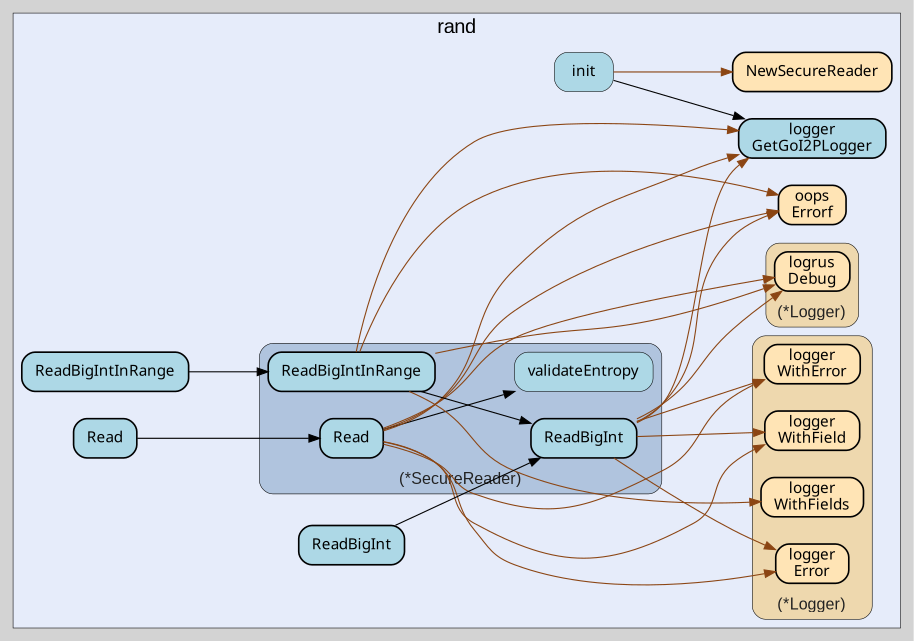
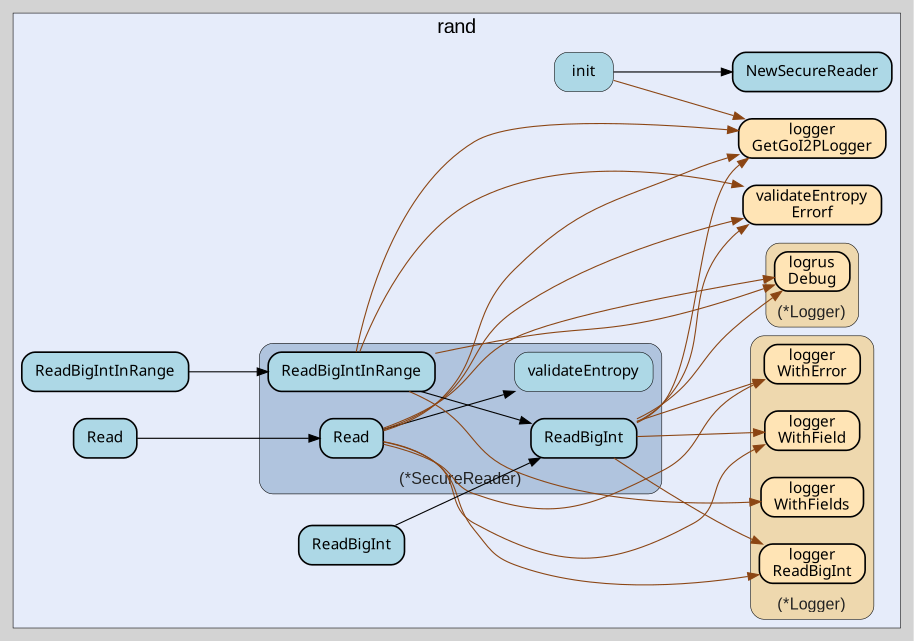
  digraph {
    bgcolor=lightgray
    fontname=Arial
    fontsize=14
    labeljust=l
    nodesep=0.35
    penwidth=0.5
    rankdir=LR
    style=solid
    node [fillcolor=lightblue fontname=Verdana margin="0.16,0.0" penwidth=1.5 shape=box style="filled,rounded"]
    edge [minlen=2 color=saddlebrown]
    n1 [label=Read]
    n2 [label=validateEntropy penwidth=0.5]
    n3 [label=ReadBigIntInRange]
    n4 [label=ReadBigInt]
    n5 [fillcolor=moccasin label="logger\nWithError"]
-   n6 [fillcolor=moccasin label="logger\nError"]
+   n6 [fillcolor=moccasin label="logger\nReadBigInt"]
    n7 [fillcolor=moccasin label="logger\nWithField"]
    n8 [fillcolor=moccasin label="logger\nWithFields"]
    n9 [fillcolor=moccasin label="logrus\nDebug"]
    n10 [label=init penwidth=0.5]
-   n11 [label="logger\nGetGoI2PLogger"]
-   n12 [fillcolor=moccasin label="oops\nErrorf"]
-   n13 [fillcolor=moccasin label=NewSecureReader]
+   n11 [fillcolor=moccasin label="logger\nGetGoI2PLogger"]
+   n12 [fillcolor=moccasin label="validateEntropy\nErrorf"]
+   n13 [label=NewSecureReader]
    n14 [label=ReadBigIntInRange]
    n15 [label=ReadBigInt]
    n16 [label=Read]
    subgraph cluster_1 {
      bgcolor="#e6ecfa"
      fontsize=18
      label=rand
      labeljust=c
      labelloc=t
      n10
      n11
      n12
      n13
      n14
      n15
      n16
      subgraph cluster_2 {
        bgcolor="#e6ecfa"
        fillcolor=lightsteelblue
        fontcolor="#222222"
        fontsize=15
        label="(*SecureReader)"
        labeljust=c
        labelloc=b
        style="rounded,filled"
        n1
        n2
        n3
        n4
      }
      subgraph cluster_3 {
        bgcolor="#e6ecfa"
        fillcolor=wheat2
        fontcolor="#222222"
        fontsize=15
        label="(*Logger)"
        labeljust=c
        labelloc=b
        style="rounded,filled"
        n5
        n6
        n7
        n8
      }
      subgraph cluster_4 {
        bgcolor="#e6ecfa"
        fillcolor=wheat2
        fontcolor="#222222"
        fontsize=15
        label="(*Logger)"
        labeljust=c
        labelloc=b
        style="rounded,filled"
        n9
      }
    }
    n1 -> n2 [color=""]
    n1 -> n5
    n1 -> n6
    n1 -> n7
    n1 -> n9
    n1 -> n11
    n1 -> n12
    n3 -> n4 [color=""]
    n3 -> n8
    n3 -> n9
    n3 -> n11
    n3 -> n12
    n4 -> n5
    n4 -> n6
    n4 -> n7
    n4 -> n9
    n4 -> n11
    n4 -> n12
-   n10 -> n11 [color=black]
-   n10 -> n13
+   n10 -> n11
+   n10 -> n13 [color=""]
    n14 -> n3 [color=""]
    n15 -> n4 [color=""]
    n16 -> n1 [color=""]
  }
